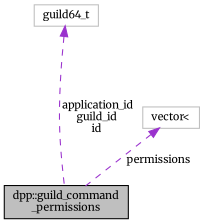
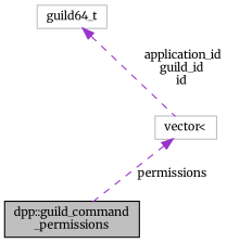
  digraph {
    fontname=Merriweather
    node [color=grey75 fontname=Merriweather fontsize=10 shape=record]
    edge [color=darkorchid3 dir=back fontname=Merriweather fontsize=10 labelfontname=Helvetica labelfontsize=10 style=dashed]
    n1 [color=black fillcolor=grey75 fontcolor=black height=0.2 label="dpp::guild_command\l_permissions" style=filled width=0.4]
    n2 [height=0.2 label=guild64_t width=0.4]
    n3 [height=0.2 label="vector\<" width=0.4]
-   n2 -> n1 [label=" application_id\nguild_id\nid"]
+   n2 -> n3 [label=" application_id\nguild_id\nid"]
    n3 -> n1 [label=" permissions"]
  }
